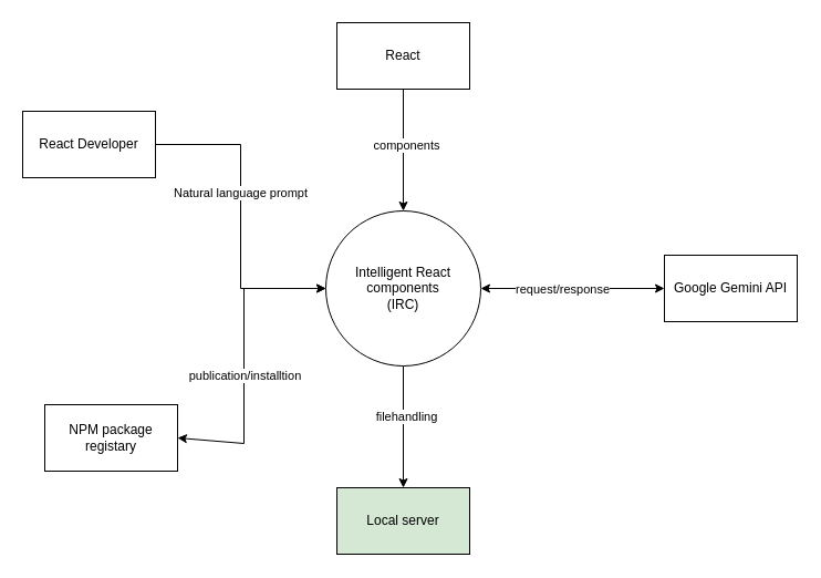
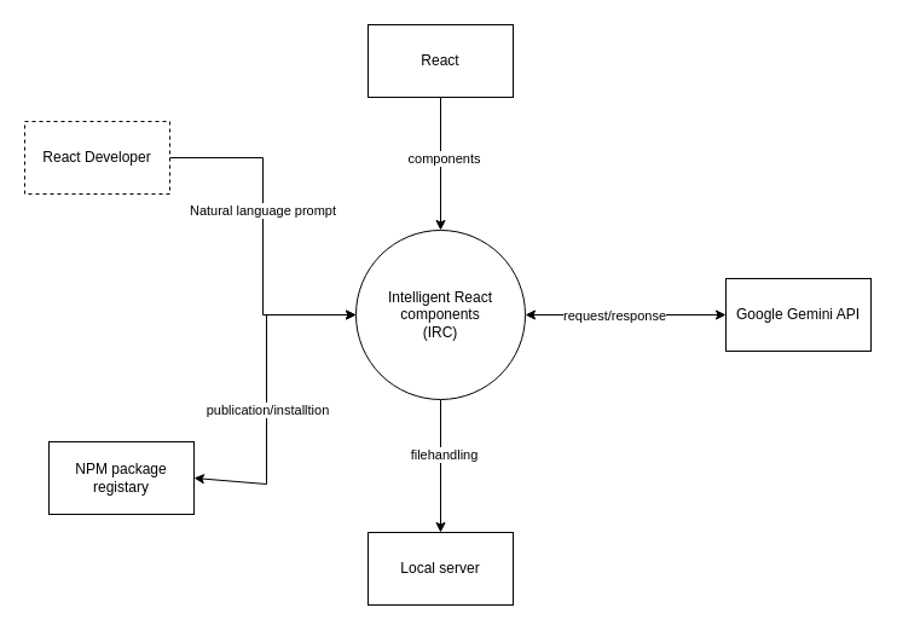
  <mxCell id="0" />
  <mxCell id="1" parent="0" />
  <mxCell id="2" value="" style="edgeStyle=orthogonalEdgeStyle;rounded=0;orthogonalLoop=1;jettySize=auto;html=1;" edge="1" parent="1" source="4" target="9"><mxGeometry relative="1" as="geometry" /></mxCell>
  <mxCell id="3" value="filehandling" style="edgeLabel;html=1;align=center;verticalAlign=middle;resizable=0;points=[];" vertex="1" connectable="0" parent="2"><mxGeometry x="-0.183" y="2" relative="1" as="geometry"><mxPoint as="offset" /></mxGeometry></mxCell>
  <mxCell id="4" value="Intelligent React components&lt;div&gt;(IRC)&lt;/div&gt;" style="ellipse;whiteSpace=wrap;html=1;aspect=fixed;" vertex="1" parent="1"><mxGeometry x="294" y="190" width="140" height="140" as="geometry" /></mxCell>
  <mxCell id="5" style="edgeStyle=orthogonalEdgeStyle;rounded=0;orthogonalLoop=1;jettySize=auto;html=1;exitX=1;exitY=0.5;exitDx=0;exitDy=0;entryX=0;entryY=0.5;entryDx=0;entryDy=0;" edge="1" parent="1" source="7" target="4"><mxGeometry relative="1" as="geometry" /></mxCell>
  <mxCell id="6" value="Natural language prompt" style="edgeLabel;html=1;align=center;verticalAlign=middle;resizable=0;points=[];" vertex="1" connectable="0" parent="5"><mxGeometry x="-0.15" y="-1" relative="1" as="geometry"><mxPoint y="-1" as="offset" /></mxGeometry></mxCell>
- <mxCell id="7" value="React Developer" style="rounded=0;whiteSpace=wrap;html=1;" vertex="1" parent="1"><mxGeometry x="20" y="100" width="120" height="60" as="geometry" /></mxCell>
+ <mxCell id="7" value="React Developer" style="rounded=0;whiteSpace=wrap;html=1;dashed=1;" vertex="1" parent="1"><mxGeometry x="20" y="100" width="120" height="60" as="geometry" /></mxCell>
  <mxCell id="8" value="NPM package registary" style="rounded=0;whiteSpace=wrap;html=1;" vertex="1" parent="1"><mxGeometry x="40" y="365" width="120" height="60" as="geometry" /></mxCell>
- <mxCell id="9" value="Local server" style="rounded=0;whiteSpace=wrap;html=1;fillColor=#d5e8d4;" vertex="1" parent="1"><mxGeometry x="304" y="440" width="120" height="60" as="geometry" /></mxCell>
+ <mxCell id="9" value="Local server" style="rounded=0;whiteSpace=wrap;html=1;" vertex="1" parent="1"><mxGeometry x="304" y="440" width="120" height="60" as="geometry" /></mxCell>
  <mxCell id="10" style="edgeStyle=orthogonalEdgeStyle;rounded=0;orthogonalLoop=1;jettySize=auto;html=1;exitX=0.5;exitY=1;exitDx=0;exitDy=0;entryX=0.5;entryY=0;entryDx=0;entryDy=0;" edge="1" parent="1" source="12" target="4"><mxGeometry relative="1" as="geometry" /></mxCell>
  <mxCell id="11" value="components" style="edgeLabel;html=1;align=center;verticalAlign=middle;resizable=0;points=[];" vertex="1" connectable="0" parent="10"><mxGeometry x="-0.092" y="2" relative="1" as="geometry"><mxPoint as="offset" /></mxGeometry></mxCell>
  <mxCell id="12" value="React" style="rounded=0;whiteSpace=wrap;html=1;" vertex="1" parent="1"><mxGeometry x="304" y="20" width="120" height="60" as="geometry" /></mxCell>
  <mxCell id="13" value="Google Gemini API" style="rounded=0;whiteSpace=wrap;html=1;" vertex="1" parent="1"><mxGeometry x="600" y="230" width="120" height="60" as="geometry" /></mxCell>
  <mxCell id="14" value="" style="endArrow=classic;startArrow=classic;html=1;rounded=0;entryX=0;entryY=0.5;entryDx=0;entryDy=0;exitX=1;exitY=0.5;exitDx=0;exitDy=0;" edge="1" parent="1" source="8" target="4"><mxGeometry width="50" height="50" relative="1" as="geometry"><mxPoint x="220" y="400" as="sourcePoint" /><mxPoint x="270" y="350" as="targetPoint" /><Array as="points"><mxPoint x="220" y="400" /><mxPoint x="220" y="260" /></Array></mxGeometry></mxCell>
  <mxCell id="15" value="publication/installtion" style="edgeLabel;html=1;align=center;verticalAlign=middle;resizable=0;points=[];" vertex="1" connectable="0" parent="14"><mxGeometry x="-0.108" relative="1" as="geometry"><mxPoint as="offset" /></mxGeometry></mxCell>
  <mxCell id="16" value="" style="endArrow=classic;startArrow=classic;html=1;rounded=0;entryX=0;entryY=0.5;entryDx=0;entryDy=0;exitX=1;exitY=0.5;exitDx=0;exitDy=0;" edge="1" parent="1" source="4" target="13"><mxGeometry width="50" height="50" relative="1" as="geometry"><mxPoint x="430" y="260" as="sourcePoint" /><mxPoint x="400" y="210" as="targetPoint" /></mxGeometry></mxCell>
  <mxCell id="17" value="request/response" style="edgeLabel;html=1;align=center;verticalAlign=middle;resizable=0;points=[];" vertex="1" connectable="0" parent="16"><mxGeometry x="-0.116" relative="1" as="geometry"><mxPoint as="offset" /></mxGeometry></mxCell>
